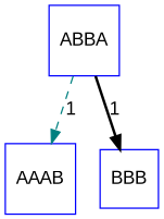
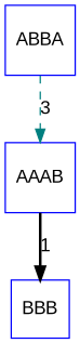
  digraph {
    fontname="Liberation Sans"
    rankdir=TB
    node [color=blue fontname="Liberation Sans" shape=square]
    edge [fontname="Liberation Sans"]
    n1 [label=AAAB]
    n2 [label=BBB]
    n3 [label=ABBA]
-   n3 -> n2 [color=black label=1 style=bold]
-   n3 -> n1 [color=teal label=1 style=dashed]
+   n1 -> n2 [color=black label=1 style=bold]
+   n3 -> n1 [color=teal label=3 style=dashed]
  }
